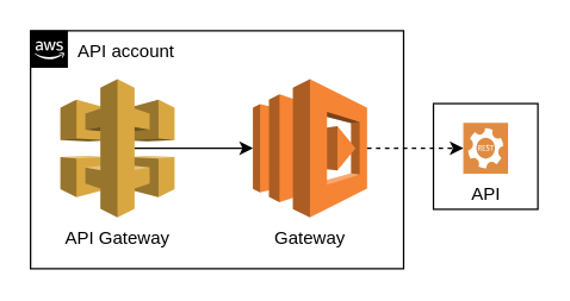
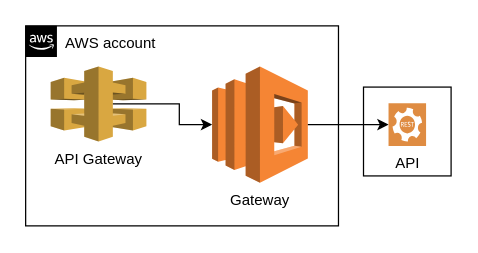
  <mxCell id="0" />
  <mxCell id="1" parent="0" />
  <mxCell id="2" value="" style="rounded=0;whiteSpace=wrap;html=1;" parent="1" vertex="1"><mxGeometry x="290" y="69" width="70" height="71" as="geometry" /></mxCell>
- <mxCell id="3" value="API account" style="points=[[0,0],[0.25,0],[0.5,0],[0.75,0],[1,0],[1,0.25],[1,0.5],[1,0.75],[1,1],[0.75,1],[0.5,1],[0.25,1],[0,1],[0,0.75],[0,0.5],[0,0.25]];outlineConnect=0;html=1;whiteSpace=wrap;fontSize=12;fontStyle=0;container=1;pointerEvents=0;collapsible=0;recursiveResize=0;shape=mxgraph.aws4.group;grIcon=mxgraph.aws4.group_aws_cloud_alt;verticalAlign=top;align=left;spacingLeft=30;dashed=0;" parent="1" vertex="1"><mxGeometry x="20" y="20" width="250" height="160" as="geometry" /></mxCell>
- <mxCell id="4" value="API Gateway" style="outlineConnect=0;dashed=0;verticalLabelPosition=bottom;verticalAlign=top;align=center;html=1;shape=mxgraph.aws3.api_gateway;fillColor=#D9A741;gradientColor=none;" parent="3" vertex="1"><mxGeometry x="20" y="32.5" width="76.5" height="93" as="geometry" /></mxCell>
+ <mxCell id="3" value="AWS account" style="points=[[0,0],[0.25,0],[0.5,0],[0.75,0],[1,0],[1,0.25],[1,0.5],[1,0.75],[1,1],[0.75,1],[0.5,1],[0.25,1],[0,1],[0,0.75],[0,0.5],[0,0.25]];outlineConnect=0;html=1;whiteSpace=wrap;fontSize=12;fontStyle=0;container=1;pointerEvents=0;collapsible=0;recursiveResize=0;shape=mxgraph.aws4.group;grIcon=mxgraph.aws4.group_aws_cloud_alt;verticalAlign=top;align=left;spacingLeft=30;dashed=0;" parent="1" vertex="1"><mxGeometry x="20" y="20" width="250" height="160" as="geometry" /></mxCell>
+ <mxCell id="4" value="API Gateway" style="outlineConnect=0;dashed=0;verticalLabelPosition=bottom;verticalAlign=top;align=center;html=1;shape=mxgraph.aws3.api_gateway;fillColor=#D9A741;gradientColor=none;" parent="3" vertex="1"><mxGeometry x="20" y="32.5" width="76.5" height="60" as="geometry" /></mxCell>
  <mxCell id="5" value="API" style="sketch=0;pointerEvents=1;shadow=0;dashed=0;html=1;strokeColor=none;fillColor=#DF8C42;labelPosition=center;verticalLabelPosition=bottom;verticalAlign=top;align=center;outlineConnect=0;shape=mxgraph.veeam2.restful_api;" parent="1" vertex="1"><mxGeometry x="310" y="82" width="30" height="34" as="geometry" /></mxCell>
  <mxCell id="6" value="Gateway" style="outlineConnect=0;dashed=0;verticalLabelPosition=bottom;verticalAlign=top;align=center;html=1;shape=mxgraph.aws3.lambda;fillColor=#F58534;gradientColor=none;" parent="1" vertex="1"><mxGeometry x="169" y="52.5" width="76.5" height="93" as="geometry" /></mxCell>
  <mxCell id="7" style="edgeStyle=orthogonalEdgeStyle;rounded=0;orthogonalLoop=1;jettySize=auto;html=1;entryX=0;entryY=0.5;entryDx=0;entryDy=0;entryPerimeter=0;exitX=0.65;exitY=0.5;exitDx=0;exitDy=0;exitPerimeter=0;" parent="1" source="4" target="6" edge="1"><mxGeometry relative="1" as="geometry"><mxPoint x="118" y="99" as="sourcePoint" /></mxGeometry></mxCell>
- <mxCell id="8" style="edgeStyle=orthogonalEdgeStyle;rounded=0;orthogonalLoop=1;jettySize=auto;html=1;dashed=1;" parent="1" source="6" target="5" edge="1"><mxGeometry relative="1" as="geometry" /></mxCell>
+ <mxCell id="8" style="edgeStyle=orthogonalEdgeStyle;rounded=0;orthogonalLoop=1;jettySize=auto;html=1;" parent="1" source="6" target="5" edge="1"><mxGeometry relative="1" as="geometry" /></mxCell>
